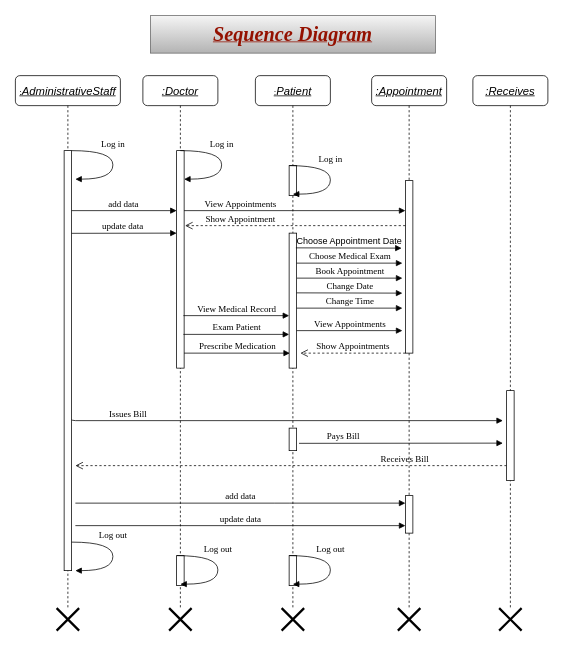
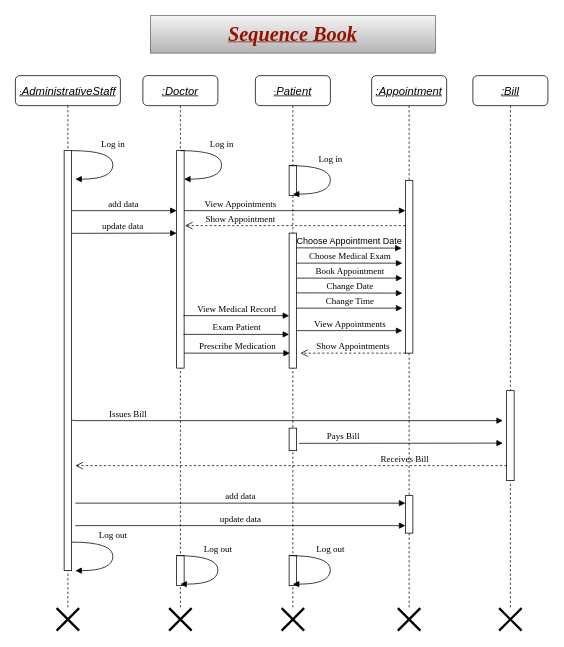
  <mxCell id="0" />
  <mxCell id="1" parent="0" />
  <mxCell id="2" value="&lt;span style=&quot;font-family: Helvetica; font-size: 15px; font-style: italic; text-wrap: nowrap;&quot;&gt;&lt;u&gt;:Doctor&lt;/u&gt;&lt;/span&gt;" style="shape=umlLifeline;perimeter=lifelinePerimeter;whiteSpace=wrap;html=1;container=1;collapsible=0;recursiveResize=0;outlineConnect=0;rounded=1;shadow=0;comic=0;labelBackgroundColor=none;strokeWidth=1;fontFamily=Verdana;fontSize=12;align=center;" parent="1" vertex="1"><mxGeometry x="190" y="100" width="100" height="710" as="geometry" /></mxCell>
  <mxCell id="3" value="" style="html=1;points=[];perimeter=orthogonalPerimeter;rounded=0;shadow=0;comic=0;labelBackgroundColor=none;strokeWidth=1;fontFamily=Verdana;fontSize=12;align=center;" parent="2" vertex="1"><mxGeometry x="45" y="100" width="10" height="290" as="geometry" /></mxCell>
  <mxCell id="4" value="update data" style="html=1;verticalAlign=bottom;endArrow=block;labelBackgroundColor=none;fontFamily=Verdana;fontSize=12;edgeStyle=elbowEdgeStyle;elbow=vertical;" edge="1" parent="2"><mxGeometry relative="1" as="geometry"><mxPoint x="-100" y="210.28" as="sourcePoint" /><mxPoint x="45" y="210" as="targetPoint" /></mxGeometry></mxCell>
  <mxCell id="5" value="add data" style="html=1;verticalAlign=bottom;endArrow=block;labelBackgroundColor=none;fontFamily=Verdana;fontSize=12;edgeStyle=elbowEdgeStyle;elbow=vertical;" edge="1" parent="2"><mxGeometry relative="1" as="geometry"><mxPoint x="-98.5" y="180" as="sourcePoint" /><mxPoint x="45" y="180" as="targetPoint" /><Array as="points"><mxPoint x="-64.5" y="180" /></Array></mxGeometry></mxCell>
  <mxCell id="6" value="Prescribe Medication" style="html=1;verticalAlign=bottom;endArrow=block;entryX=0;entryY=0;labelBackgroundColor=none;fontFamily=Verdana;fontSize=12;edgeStyle=elbowEdgeStyle;elbow=vertical;exitX=0.89;exitY=0.598;exitDx=0;exitDy=0;exitPerimeter=0;" edge="1" parent="2"><mxGeometry relative="1" as="geometry"><mxPoint x="55" y="370" as="sourcePoint" /><mxPoint x="196" y="370.28" as="targetPoint" /></mxGeometry></mxCell>
  <mxCell id="7" value="add data" style="html=1;verticalAlign=bottom;endArrow=block;entryX=0;entryY=0;labelBackgroundColor=none;fontFamily=Verdana;fontSize=12;" parent="2" edge="1"><mxGeometry relative="1" as="geometry"><mxPoint x="-90.0" y="570.0" as="sourcePoint" /><mxPoint x="350" y="570.0" as="targetPoint" /><Array as="points"><mxPoint x="185" y="570" /></Array></mxGeometry></mxCell>
  <mxCell id="8" value="Issues Bill" style="html=1;verticalAlign=bottom;endArrow=block;labelBackgroundColor=none;fontFamily=Verdana;fontSize=12;edgeStyle=elbowEdgeStyle;elbow=vertical;" edge="1" parent="2"><mxGeometry x="-0.64" relative="1" as="geometry"><mxPoint x="-100" y="430.28" as="sourcePoint" /><mxPoint x="480" y="460" as="targetPoint" /><Array as="points"><mxPoint x="250" y="460" /><mxPoint x="280" y="440" /></Array><mxPoint as="offset" /></mxGeometry></mxCell>
  <mxCell id="9" value="" style="html=1;points=[];perimeter=orthogonalPerimeter;rounded=0;shadow=0;comic=0;labelBackgroundColor=none;strokeWidth=1;fontFamily=Verdana;fontSize=12;align=center;" vertex="1" parent="2"><mxGeometry x="45" y="640" width="10" height="40" as="geometry" /></mxCell>
  <mxCell id="10" value="Log out" style="html=1;verticalAlign=bottom;endArrow=block;labelBackgroundColor=none;fontFamily=Verdana;fontSize=12;elbow=vertical;edgeStyle=orthogonalEdgeStyle;curved=1;entryX=1;entryY=0.286;entryPerimeter=0;exitX=1.038;exitY=0.345;exitPerimeter=0;" edge="1" parent="2"><mxGeometry x="-0.231" relative="1" as="geometry"><mxPoint x="45" y="640" as="sourcePoint" /><mxPoint x="50" y="678.02" as="targetPoint" /><Array as="points"><mxPoint x="100" y="640" /><mxPoint x="100" y="678" /></Array><mxPoint as="offset" /></mxGeometry></mxCell>
  <mxCell id="11" value="&lt;u&gt;:&lt;span style=&quot;font-family: Helvetica; font-size: 15px; font-style: italic; text-wrap: nowrap;&quot;&gt;Patient&lt;/span&gt;&lt;/u&gt;" style="shape=umlLifeline;perimeter=lifelinePerimeter;whiteSpace=wrap;html=1;container=1;collapsible=0;recursiveResize=0;outlineConnect=0;rounded=1;shadow=0;comic=0;labelBackgroundColor=none;strokeWidth=1;fontFamily=Verdana;fontSize=12;align=center;" parent="1" vertex="1"><mxGeometry x="340" y="100" width="100" height="710" as="geometry" /></mxCell>
  <mxCell id="12" value="" style="html=1;points=[];perimeter=orthogonalPerimeter;rounded=0;shadow=0;comic=0;labelBackgroundColor=none;strokeWidth=1;fontFamily=Verdana;fontSize=12;align=center;" parent="11" vertex="1"><mxGeometry x="45" y="120" width="10" height="40" as="geometry" /></mxCell>
  <mxCell id="13" value="Log in" style="html=1;verticalAlign=bottom;endArrow=block;labelBackgroundColor=none;fontFamily=Verdana;fontSize=12;elbow=vertical;edgeStyle=orthogonalEdgeStyle;curved=1;entryX=1;entryY=0.286;entryPerimeter=0;exitX=1.038;exitY=0.345;exitPerimeter=0;" edge="1" parent="11"><mxGeometry x="-0.231" relative="1" as="geometry"><mxPoint x="45" y="120" as="sourcePoint" /><mxPoint x="50" y="158.02" as="targetPoint" /><Array as="points"><mxPoint x="100" y="120" /><mxPoint x="100" y="158" /></Array><mxPoint as="offset" /></mxGeometry></mxCell>
  <mxCell id="14" value="Book Appointment" style="html=1;verticalAlign=bottom;endArrow=block;entryX=0;entryY=0;labelBackgroundColor=none;fontFamily=Verdana;fontSize=12;edgeStyle=elbowEdgeStyle;elbow=vertical;exitX=0.89;exitY=0.598;exitDx=0;exitDy=0;exitPerimeter=0;" edge="1" parent="11"><mxGeometry relative="1" as="geometry"><mxPoint x="55" y="270" as="sourcePoint" /><mxPoint x="196" y="270.28" as="targetPoint" /></mxGeometry></mxCell>
  <mxCell id="15" value="" style="html=1;points=[];perimeter=orthogonalPerimeter;rounded=0;shadow=0;comic=0;labelBackgroundColor=none;strokeWidth=1;fontFamily=Verdana;fontSize=12;align=center;" vertex="1" parent="11"><mxGeometry x="45" y="210" width="10" height="180" as="geometry" /></mxCell>
  <mxCell id="16" value="View Appointments" style="html=1;verticalAlign=bottom;endArrow=block;entryX=0;entryY=0;labelBackgroundColor=none;fontFamily=Verdana;fontSize=12;edgeStyle=elbowEdgeStyle;elbow=vertical;exitX=0.89;exitY=0.598;exitDx=0;exitDy=0;exitPerimeter=0;" edge="1" parent="11"><mxGeometry relative="1" as="geometry"><mxPoint x="55" y="340" as="sourcePoint" /><mxPoint x="196" y="340.28" as="targetPoint" /></mxGeometry></mxCell>
  <mxCell id="17" value="" style="html=1;points=[];perimeter=orthogonalPerimeter;rounded=0;shadow=0;comic=0;labelBackgroundColor=none;strokeWidth=1;fontFamily=Verdana;fontSize=12;align=center;" vertex="1" parent="11"><mxGeometry x="45" y="470" width="10" height="30" as="geometry" /></mxCell>
  <mxCell id="18" value="" style="html=1;points=[];perimeter=orthogonalPerimeter;rounded=0;shadow=0;comic=0;labelBackgroundColor=none;strokeWidth=1;fontFamily=Verdana;fontSize=12;align=center;" vertex="1" parent="11"><mxGeometry x="45" y="640" width="10" height="40" as="geometry" /></mxCell>
  <mxCell id="19" value="Log out" style="html=1;verticalAlign=bottom;endArrow=block;labelBackgroundColor=none;fontFamily=Verdana;fontSize=12;elbow=vertical;edgeStyle=orthogonalEdgeStyle;curved=1;entryX=1;entryY=0.286;entryPerimeter=0;exitX=1.038;exitY=0.345;exitPerimeter=0;" edge="1" parent="11"><mxGeometry x="-0.231" relative="1" as="geometry"><mxPoint x="45" y="640" as="sourcePoint" /><mxPoint x="50" y="678.02" as="targetPoint" /><Array as="points"><mxPoint x="100" y="640" /><mxPoint x="100" y="678" /></Array><mxPoint as="offset" /></mxGeometry></mxCell>
  <mxCell id="20" value="&lt;span style=&quot;font-family: Helvetica; font-size: 15px; font-style: italic; text-wrap: nowrap;&quot;&gt;&lt;u&gt;:Appointment&lt;/u&gt;&lt;/span&gt;" style="shape=umlLifeline;perimeter=lifelinePerimeter;whiteSpace=wrap;html=1;container=1;collapsible=0;recursiveResize=0;outlineConnect=0;rounded=1;shadow=0;comic=0;labelBackgroundColor=none;strokeWidth=1;fontFamily=Verdana;fontSize=12;align=center;" parent="1" vertex="1"><mxGeometry x="495" y="100" width="100" height="710" as="geometry" /></mxCell>
  <mxCell id="21" value="" style="html=1;points=[];perimeter=orthogonalPerimeter;rounded=0;shadow=0;comic=0;labelBackgroundColor=none;strokeWidth=1;fontFamily=Verdana;fontSize=12;align=center;" parent="20" vertex="1"><mxGeometry x="45" y="140" width="10" height="230" as="geometry" /></mxCell>
  <mxCell id="22" value="Choose Medical Exam" style="html=1;verticalAlign=bottom;endArrow=block;entryX=0;entryY=0;labelBackgroundColor=none;fontFamily=Verdana;fontSize=12;edgeStyle=elbowEdgeStyle;elbow=vertical;exitX=0.89;exitY=0.598;exitDx=0;exitDy=0;exitPerimeter=0;" edge="1" parent="20"><mxGeometry relative="1" as="geometry"><mxPoint x="-100" y="250" as="sourcePoint" /><mxPoint x="41" y="250.28" as="targetPoint" /></mxGeometry></mxCell>
  <mxCell id="23" value="" style="html=1;points=[];perimeter=orthogonalPerimeter;rounded=0;shadow=0;comic=0;labelBackgroundColor=none;strokeWidth=1;fontFamily=Verdana;fontSize=12;align=center;" parent="20" vertex="1"><mxGeometry x="45" y="560" width="10" height="50" as="geometry" /></mxCell>
  <mxCell id="24" value="Receives Bill" style="html=1;verticalAlign=bottom;endArrow=open;dashed=1;endSize=8;labelBackgroundColor=none;fontFamily=Verdana;fontSize=12;edgeStyle=elbowEdgeStyle;elbow=vertical;" edge="1" parent="20"><mxGeometry x="-0.527" relative="1" as="geometry"><mxPoint x="-395" y="520" as="targetPoint" /><Array as="points"><mxPoint x="-75" y="520" /><mxPoint x="125" y="520" /><mxPoint x="155" y="520" /></Array><mxPoint x="180" y="520" as="sourcePoint" /><mxPoint as="offset" /></mxGeometry></mxCell>
- <mxCell id="25" value="&lt;span style=&quot;font-family: Helvetica; font-size: 15px; font-style: italic; text-wrap: nowrap;&quot;&gt;&lt;u&gt;:Receives&lt;/u&gt;&lt;/span&gt;" style="shape=umlLifeline;perimeter=lifelinePerimeter;whiteSpace=wrap;html=1;container=1;collapsible=0;recursiveResize=0;outlineConnect=0;rounded=1;shadow=0;comic=0;labelBackgroundColor=none;strokeWidth=1;fontFamily=Verdana;fontSize=12;align=center;" parent="1" vertex="1"><mxGeometry x="630" y="100" width="100" height="710" as="geometry" /></mxCell>
+ <mxCell id="25" value="&lt;span style=&quot;font-family: Helvetica; font-size: 15px; font-style: italic; text-wrap: nowrap;&quot;&gt;&lt;u&gt;:Bill&lt;/u&gt;&lt;/span&gt;" style="shape=umlLifeline;perimeter=lifelinePerimeter;whiteSpace=wrap;html=1;container=1;collapsible=0;recursiveResize=0;outlineConnect=0;rounded=1;shadow=0;comic=0;labelBackgroundColor=none;strokeWidth=1;fontFamily=Verdana;fontSize=12;align=center;" parent="1" vertex="1"><mxGeometry x="630" y="100" width="100" height="710" as="geometry" /></mxCell>
  <mxCell id="26" value="" style="html=1;points=[];perimeter=orthogonalPerimeter;rounded=0;shadow=0;comic=0;labelBackgroundColor=none;strokeWidth=1;fontFamily=Verdana;fontSize=12;align=center;" parent="25" vertex="1"><mxGeometry x="45" y="420" width="10" height="120" as="geometry" /></mxCell>
  <mxCell id="27" value="&lt;u&gt;:&lt;span style=&quot;font-family: Helvetica; font-size: 15px; font-style: italic; text-wrap: nowrap;&quot;&gt;AdministrativeStaff&lt;/span&gt;&lt;/u&gt;" style="shape=umlLifeline;perimeter=lifelinePerimeter;whiteSpace=wrap;html=1;container=1;collapsible=0;recursiveResize=0;outlineConnect=0;rounded=1;shadow=0;comic=0;labelBackgroundColor=none;strokeWidth=1;fontFamily=Verdana;fontSize=12;align=center;" parent="1" vertex="1"><mxGeometry x="20" y="100" width="140" height="710" as="geometry" /></mxCell>
  <mxCell id="28" value="" style="html=1;points=[];perimeter=orthogonalPerimeter;rounded=0;shadow=0;comic=0;labelBackgroundColor=none;strokeWidth=1;fontFamily=Verdana;fontSize=12;align=center;" parent="27" vertex="1"><mxGeometry x="65" y="100" width="10" height="560" as="geometry" /></mxCell>
  <mxCell id="29" value="Log out" style="html=1;verticalAlign=bottom;endArrow=block;labelBackgroundColor=none;fontFamily=Verdana;fontSize=12;elbow=vertical;edgeStyle=orthogonalEdgeStyle;curved=1;entryX=1;entryY=0.286;entryPerimeter=0;exitX=1.038;exitY=0.345;exitPerimeter=0;" edge="1" parent="27"><mxGeometry x="-0.231" relative="1" as="geometry"><mxPoint x="75" y="621.98" as="sourcePoint" /><mxPoint x="80" y="660" as="targetPoint" /><Array as="points"><mxPoint x="130" y="621.98" /><mxPoint x="130" y="659.98" /></Array><mxPoint as="offset" /></mxGeometry></mxCell>
  <mxCell id="30" value="Log in" style="html=1;verticalAlign=bottom;endArrow=block;labelBackgroundColor=none;fontFamily=Verdana;fontSize=12;elbow=vertical;edgeStyle=orthogonalEdgeStyle;curved=1;entryX=1;entryY=0.286;entryPerimeter=0;exitX=1.038;exitY=0.345;exitPerimeter=0;" edge="1" parent="27"><mxGeometry x="-0.231" relative="1" as="geometry"><mxPoint x="75" y="100" as="sourcePoint" /><mxPoint x="80" y="138.02" as="targetPoint" /><Array as="points"><mxPoint x="130" y="100" /><mxPoint x="130" y="138" /></Array><mxPoint as="offset" /></mxGeometry></mxCell>
- <mxCell id="31" value="&lt;font color=&quot;#941100&quot; face=&quot;Times New Roman&quot;&gt;&lt;b&gt;&lt;i&gt;&lt;u&gt;&lt;font style=&quot;font-size: 27px;&quot;&gt;Sequence Diagram &lt;/font&gt;&lt;/u&gt;&lt;/i&gt;&lt;/b&gt;&lt;/font&gt;" style="rounded=0;whiteSpace=wrap;html=1;fillColor=#f5f5f5;gradientColor=#b3b3b3;strokeColor=#666666;" parent="1" vertex="1"><mxGeometry x="200" width="380" height="50" as="geometry" y="20" /></mxCell>
+ <mxCell id="31" value="&lt;font color=&quot;#941100&quot; face=&quot;Times New Roman&quot;&gt;&lt;b&gt;&lt;i&gt;&lt;u&gt;&lt;font style=&quot;font-size: 27px;&quot;&gt;Sequence Book &lt;/font&gt;&lt;/u&gt;&lt;/i&gt;&lt;/b&gt;&lt;/font&gt;" style="rounded=0;whiteSpace=wrap;html=1;fillColor=#f5f5f5;gradientColor=#b3b3b3;strokeColor=#666666;" parent="1" vertex="1"><mxGeometry x="200" width="380" height="50" as="geometry" y="20" /></mxCell>
  <mxCell id="32" value="" style="shape=umlDestroy;whiteSpace=wrap;html=1;strokeWidth=3;targetShapes=umlLifeline;" parent="1" vertex="1"><mxGeometry x="75" y="810" width="30" height="30" as="geometry" /></mxCell>
  <mxCell id="33" value="" style="shape=umlDestroy;whiteSpace=wrap;html=1;strokeWidth=3;targetShapes=umlLifeline;" parent="1" vertex="1"><mxGeometry x="225" y="810" width="30" height="30" as="geometry" /></mxCell>
  <mxCell id="34" value="" style="shape=umlDestroy;whiteSpace=wrap;html=1;strokeWidth=3;targetShapes=umlLifeline;" parent="1" vertex="1"><mxGeometry x="375" y="810" width="30" height="30" as="geometry" /></mxCell>
  <mxCell id="35" value="" style="shape=umlDestroy;whiteSpace=wrap;html=1;strokeWidth=3;targetShapes=umlLifeline;" parent="1" vertex="1"><mxGeometry x="530" y="810" width="30" height="30" as="geometry" /></mxCell>
  <mxCell id="36" value="" style="shape=umlDestroy;whiteSpace=wrap;html=1;strokeWidth=3;targetShapes=umlLifeline;" parent="1" vertex="1"><mxGeometry x="665" y="810" width="30" height="30" as="geometry" /></mxCell>
  <mxCell id="37" value="Log in" style="html=1;verticalAlign=bottom;endArrow=block;labelBackgroundColor=none;fontFamily=Verdana;fontSize=12;elbow=vertical;edgeStyle=orthogonalEdgeStyle;curved=1;entryX=1;entryY=0.286;entryPerimeter=0;exitX=1.038;exitY=0.345;exitPerimeter=0;" edge="1" parent="1"><mxGeometry x="-0.231" relative="1" as="geometry"><mxPoint x="240" y="200" as="sourcePoint" /><mxPoint x="245" y="238.02" as="targetPoint" /><Array as="points"><mxPoint x="295" y="200" /><mxPoint x="295" y="238" /></Array><mxPoint as="offset" /></mxGeometry></mxCell>
  <mxCell id="38" value="&lt;span style=&quot;font-family: Helvetica; text-align: left;&quot;&gt;Choose Appointment Date&lt;/span&gt;" style="html=1;verticalAlign=bottom;endArrow=block;entryX=0;entryY=0;labelBackgroundColor=none;fontFamily=Verdana;fontSize=12;edgeStyle=elbowEdgeStyle;elbow=vertical;exitX=0.89;exitY=0.598;exitDx=0;exitDy=0;exitPerimeter=0;" edge="1" parent="1"><mxGeometry relative="1" as="geometry"><mxPoint x="394" y="329.66" as="sourcePoint" /><mxPoint x="535" y="329.94" as="targetPoint" /></mxGeometry></mxCell>
  <mxCell id="39" value="Change Time" style="html=1;verticalAlign=bottom;endArrow=block;entryX=0;entryY=0;labelBackgroundColor=none;fontFamily=Verdana;fontSize=12;edgeStyle=elbowEdgeStyle;elbow=vertical;exitX=0.89;exitY=0.598;exitDx=0;exitDy=0;exitPerimeter=0;" edge="1" parent="1"><mxGeometry relative="1" as="geometry"><mxPoint x="395" y="410" as="sourcePoint" /><mxPoint x="536" y="410.28" as="targetPoint" /></mxGeometry></mxCell>
  <mxCell id="40" value="Change Date" style="html=1;verticalAlign=bottom;endArrow=block;entryX=0;entryY=0;labelBackgroundColor=none;fontFamily=Verdana;fontSize=12;edgeStyle=elbowEdgeStyle;elbow=vertical;exitX=0.89;exitY=0.598;exitDx=0;exitDy=0;exitPerimeter=0;" edge="1" parent="1"><mxGeometry relative="1" as="geometry"><mxPoint x="395" y="389.66" as="sourcePoint" /><mxPoint x="536" y="389.94" as="targetPoint" /></mxGeometry></mxCell>
  <mxCell id="41" value="Exam Patient" style="html=1;verticalAlign=bottom;endArrow=block;entryX=0;entryY=0;labelBackgroundColor=none;fontFamily=Verdana;fontSize=12;edgeStyle=elbowEdgeStyle;elbow=vertical;exitX=0.89;exitY=0.598;exitDx=0;exitDy=0;exitPerimeter=0;" edge="1" parent="1"><mxGeometry relative="1" as="geometry"><mxPoint x="244" y="445" as="sourcePoint" /><mxPoint x="385" y="445.28" as="targetPoint" /></mxGeometry></mxCell>
  <mxCell id="42" value="View Medical Record" style="html=1;verticalAlign=bottom;endArrow=block;entryX=0;entryY=0;labelBackgroundColor=none;fontFamily=Verdana;fontSize=12;edgeStyle=elbowEdgeStyle;elbow=vertical;exitX=0.89;exitY=0.598;exitDx=0;exitDy=0;exitPerimeter=0;" edge="1" parent="1"><mxGeometry relative="1" as="geometry"><mxPoint x="244" y="420" as="sourcePoint" /><mxPoint x="385" y="420.28" as="targetPoint" /></mxGeometry></mxCell>
  <mxCell id="43" value="View Appointments" style="html=1;verticalAlign=bottom;endArrow=block;labelBackgroundColor=none;fontFamily=Verdana;fontSize=12;edgeStyle=elbowEdgeStyle;elbow=vertical;entryX=0;entryY=0.278;entryDx=0;entryDy=0;entryPerimeter=0;" edge="1" parent="1"><mxGeometry x="-0.492" relative="1" as="geometry"><mxPoint x="245" y="280" as="sourcePoint" /><mxPoint x="540" y="280.04" as="targetPoint" /><Array as="points"><mxPoint x="279" y="280" /></Array><mxPoint as="offset" /></mxGeometry></mxCell>
  <mxCell id="44" value="Show Appointment" style="html=1;verticalAlign=bottom;endArrow=open;dashed=1;endSize=8;labelBackgroundColor=none;fontFamily=Verdana;fontSize=12;edgeStyle=elbowEdgeStyle;elbow=vertical;entryX=1.124;entryY=0.346;entryDx=0;entryDy=0;entryPerimeter=0;" edge="1" parent="1" target="3"><mxGeometry x="0.496" relative="1" as="geometry"><mxPoint x="250" y="300" as="targetPoint" /><Array as="points"><mxPoint x="260" y="300" /><mxPoint x="485" y="300" /><mxPoint x="515" y="300" /></Array><mxPoint x="540" y="300" as="sourcePoint" /><mxPoint as="offset" /></mxGeometry></mxCell>
  <mxCell id="45" value="Show Appointments" style="html=1;verticalAlign=bottom;endArrow=open;dashed=1;endSize=8;labelBackgroundColor=none;fontFamily=Verdana;fontSize=12;edgeStyle=elbowEdgeStyle;elbow=vertical;" edge="1" parent="1"><mxGeometry relative="1" as="geometry"><mxPoint x="400" y="470" as="targetPoint" /><Array as="points"><mxPoint x="485" y="470" /><mxPoint x="515" y="470" /></Array><mxPoint x="540" y="470" as="sourcePoint" /></mxGeometry></mxCell>
  <mxCell id="46" value="update data" style="html=1;verticalAlign=bottom;endArrow=block;entryX=0;entryY=0;labelBackgroundColor=none;fontFamily=Verdana;fontSize=12;" edge="1" parent="1"><mxGeometry relative="1" as="geometry"><mxPoint x="100" y="700" as="sourcePoint" /><mxPoint x="540" y="700" as="targetPoint" /></mxGeometry></mxCell>
  <mxCell id="47" value="Pays Bill" style="html=1;verticalAlign=bottom;endArrow=block;labelBackgroundColor=none;fontFamily=Verdana;fontSize=12;edgeStyle=elbowEdgeStyle;elbow=vertical;exitX=1.318;exitY=0.676;exitDx=0;exitDy=0;exitPerimeter=0;" edge="1" parent="1" source="17"><mxGeometry x="-0.569" relative="1" as="geometry"><mxPoint x="400" y="590" as="sourcePoint" /><mxPoint x="670" y="590" as="targetPoint" /><Array as="points"><mxPoint x="540" y="590" /></Array><mxPoint as="offset" /></mxGeometry></mxCell>
